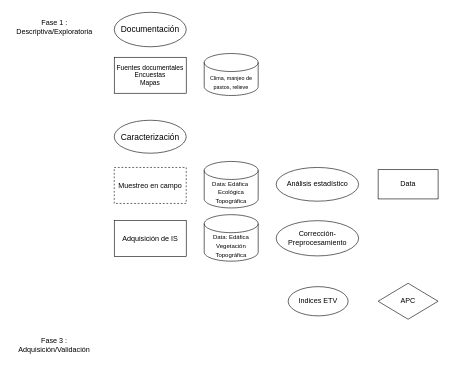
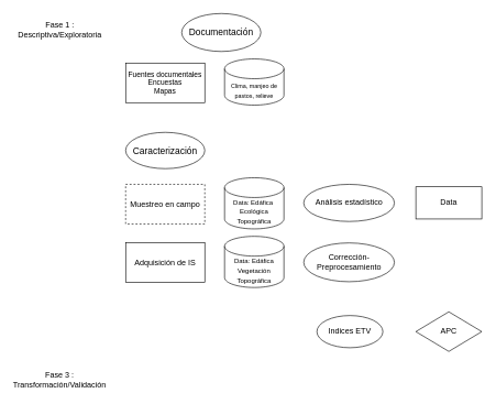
  <mxCell id="0" />
  <mxCell id="1" parent="0" />
  <mxCell id="2" value="Fase 1 : Descriptiva/Exploratoria" style="text;html=1;strokeColor=none;fillColor=none;align=center;verticalAlign=middle;whiteSpace=wrap;rounded=0;" vertex="1" parent="1"><mxGeometry x="27.5" y="30" width="125" height="30" as="geometry" /></mxCell>
- <mxCell id="3" value="Fase 3 : Adquisición/Validación" style="text;html=1;strokeColor=none;fillColor=none;align=center;verticalAlign=middle;whiteSpace=wrap;rounded=0;" vertex="1" parent="1"><mxGeometry x="20" y="560" width="140" height="30" as="geometry" /></mxCell>
- <mxCell id="4" value="&lt;font style=&quot;font-size: 14px;&quot;&gt;Documentación&lt;/font&gt;" style="ellipse;whiteSpace=wrap;html=1;" vertex="1" parent="1"><mxGeometry x="190" y="20" width="120" height="57.5" as="geometry" /></mxCell>
+ <mxCell id="3" value="Fase 3 : Transformación/Validación" style="text;html=1;strokeColor=none;fillColor=none;align=center;verticalAlign=middle;whiteSpace=wrap;rounded=0;" vertex="1" parent="1"><mxGeometry x="20" y="560" width="140" height="30" as="geometry" /></mxCell>
+ <mxCell id="4" value="&lt;font style=&quot;font-size: 14px;&quot;&gt;Documentación&lt;/font&gt;" style="ellipse;whiteSpace=wrap;html=1;" vertex="1" parent="1"><mxGeometry x="275" y="20" width="120" height="57.5" as="geometry" /></mxCell>
  <mxCell id="5" value="&lt;font style=&quot;font-size: 9px;&quot;&gt;Clima, manjeo de pastos, relieve&lt;/font&gt;" style="shape=cylinder3;whiteSpace=wrap;html=1;boundedLbl=1;backgroundOutline=1;size=15;" vertex="1" parent="1"><mxGeometry x="340" y="88.75" width="90" height="70" as="geometry" /></mxCell>
  <mxCell id="6" value="&lt;font style=&quot;font-size: 11px;&quot;&gt;Fuentes documentales Encuestas &lt;br&gt;Mapas&lt;/font&gt;" style="rounded=0;whiteSpace=wrap;html=1;fontSize=9;" vertex="1" parent="1"><mxGeometry x="190" y="95" width="120" height="60" as="geometry" /></mxCell>
  <mxCell id="7" value="&lt;font style=&quot;font-size: 14px;&quot;&gt;Caracterización&lt;/font&gt;" style="ellipse;whiteSpace=wrap;html=1;" vertex="1" parent="1"><mxGeometry x="190" y="200" width="120" height="55" as="geometry" /></mxCell>
  <mxCell id="8" value="&lt;font style=&quot;font-size: 12px;&quot;&gt;Muestreo en campo&lt;/font&gt;" style="rounded=0;whiteSpace=wrap;html=1;fontSize=9;dashed=1;" vertex="1" parent="1"><mxGeometry x="190" y="278.75" width="120" height="60" as="geometry" /></mxCell>
  <mxCell id="9" value="&lt;font size=&quot;1&quot;&gt;Data: Edáfica&amp;nbsp;&lt;br&gt;Ecológica&lt;br&gt;Topográfica&lt;br&gt;&lt;/font&gt;" style="shape=cylinder3;whiteSpace=wrap;html=1;boundedLbl=1;backgroundOutline=1;size=15;" vertex="1" parent="1"><mxGeometry x="340" y="268.75" width="90" height="77.5" as="geometry" /></mxCell>
  <mxCell id="10" value="&lt;font style=&quot;font-size: 12px;&quot;&gt;Adquisición de IS&lt;/font&gt;" style="rounded=0;whiteSpace=wrap;html=1;fontSize=9;" vertex="1" parent="1"><mxGeometry x="190" y="367.5" width="120" height="60" as="geometry" /></mxCell>
  <mxCell id="11" value="&lt;font size=&quot;1&quot;&gt;Data: Edáfica&lt;br&gt;Vegetación&lt;br&gt;Topográfica&lt;br&gt;&lt;/font&gt;" style="shape=cylinder3;whiteSpace=wrap;html=1;boundedLbl=1;backgroundOutline=1;size=15;" vertex="1" parent="1"><mxGeometry x="340" y="357.5" width="90" height="77.5" as="geometry" /></mxCell>
  <mxCell id="12" value="Análisis estadístico" style="ellipse;whiteSpace=wrap;html=1;fontSize=12;" vertex="1" parent="1"><mxGeometry x="460" y="278.75" width="137.5" height="56.25" as="geometry" /></mxCell>
  <mxCell id="13" value="Corrección-Preprocesamiento" style="ellipse;whiteSpace=wrap;html=1;fontSize=12;" vertex="1" parent="1"><mxGeometry x="460" y="367.5" width="137.5" height="58.75" as="geometry" /></mxCell>
  <mxCell id="14" value="&lt;font style=&quot;font-size: 12px;&quot;&gt;Indices ETV&lt;/font&gt;" style="ellipse;whiteSpace=wrap;html=1;fontSize=9;" vertex="1" parent="1"><mxGeometry x="480" y="477.5" width="100" height="48.75" as="geometry" /></mxCell>
  <mxCell id="15" value="APC" style="rhombus;whiteSpace=wrap;html=1;fontSize=12;" vertex="1" parent="1"><mxGeometry x="630" y="471.87" width="100" height="60" as="geometry" /></mxCell>
  <mxCell id="16" value="&lt;font style=&quot;font-size: 12px;&quot;&gt;Data&lt;/font&gt;" style="rounded=0;whiteSpace=wrap;html=1;fontSize=9;" vertex="1" parent="1"><mxGeometry x="630" y="282.5" width="100" height="48.75" as="geometry" /></mxCell>
